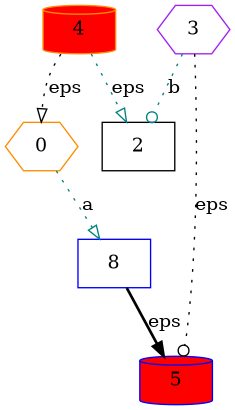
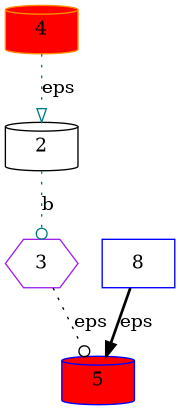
  digraph {
    rankdir=TB
    node [color=darkorange shape=cylinder]
    edge [arrowhead=onormal color=black style=dotted]
    4 [fillcolor=red style=filled]
-   0 [shape=hexagon]
-   2 [color=black shape=box]
+   2 [color=black]
    n4 [color=blue label=8 shape=box]
    3 [color=purple shape=hexagon]
    5 [color=blue fillcolor=red style=filled]
-   4 -> 0 [label=eps]
    4 -> 2 [color=teal label=eps]
-   0 -> n4 [color=teal label=a]
-   3 -> 2 [arrowhead=odot color=teal label=b]
+   2 -> 3 [arrowhead=odot color=teal label=b]
    n4 -> 5 [arrowhead=normal label=eps style=bold]
    3 -> 5 [arrowhead=odot label=eps]
  }
